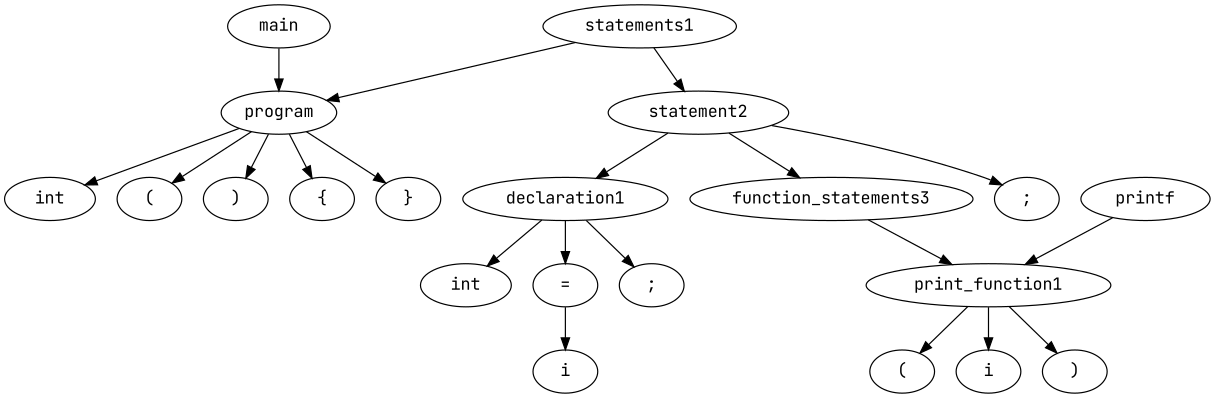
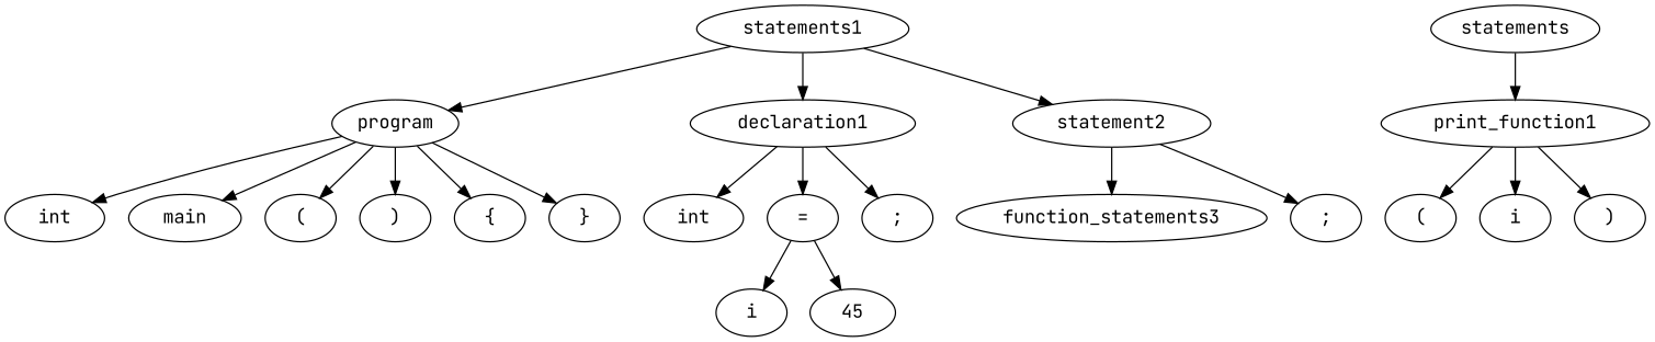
  strict digraph {
    fontname="JetBrains Mono"
    node [fontname="JetBrains Mono"]
    edge [fontname="JetBrains Mono"]
    n1 [label=program]
    n2 [label=" int "]
    n3 [label=" main "]
    n4 [label=" ( "]
    n5 [label=" ) "]
    n6 [label=" { "]
    n7 [label=" } "]
    n8 [label=" statements1 "]
    n9 [label=" declaration1 "]
    n10 [label=" statement2 "]
    n11 [label=" int "]
    n12 [label=" = "]
    n13 [label=" ; "]
    n14 [label=function_statements3]
    n15 [label=" ; "]
    n16 [label=" i "]
+   n17 [label=" 45 "]
    n18 [label=" print_function1 "]
    n19 [label=" ( "]
    n20 [label=" i "]
    n21 [label=" ) "]
-   n22 [label=" printf "]
+   n22 [label=statements]
    n1 -> n2
-   n3 -> n1
+   n1 -> n3
    n1 -> n4
    n1 -> n5
    n1 -> n6
    n1 -> n7
    n8 -> n1
-   n10 -> n9
+   n8 -> n9
    n8 -> n10
    n9 -> n11
    n9 -> n12
    n9 -> n13
    n10 -> n14
    n10 -> n15
    n12 -> n16
-   n14 -> n18
+   n12 -> n17
    n18 -> n19
    n18 -> n20
    n18 -> n21
    n22 -> n18
  }
